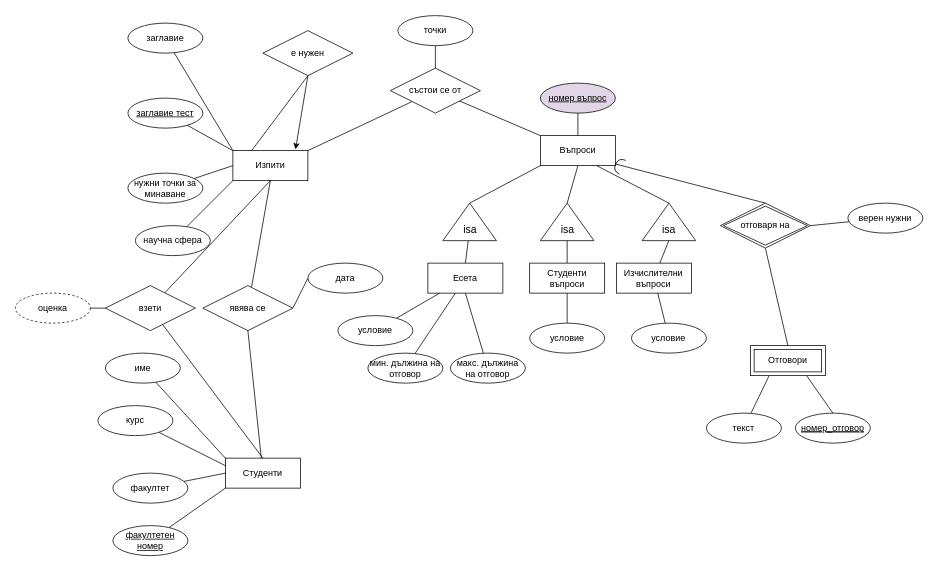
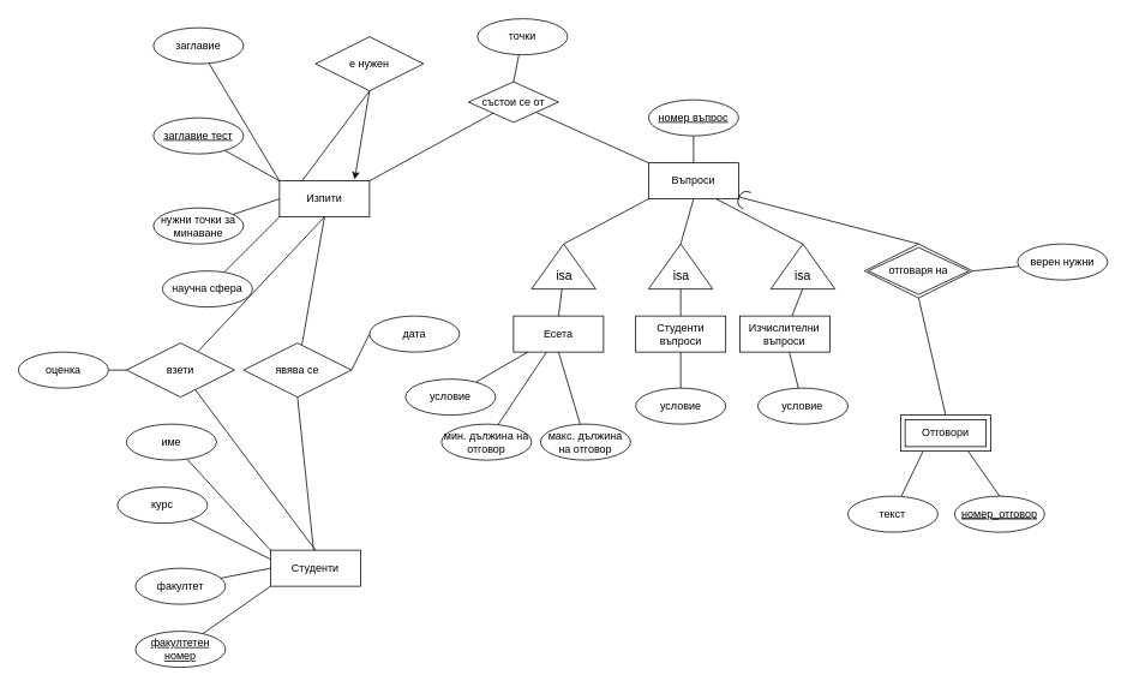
  <mxCell id="0" />
  <mxCell id="1" parent="0" />
  <mxCell id="2" value="Изпити" style="whiteSpace=wrap;html=1;align=center;" parent="1" vertex="1"><mxGeometry x="310" y="200" width="100" height="40" as="geometry" /></mxCell>
  <mxCell id="3" style="edgeStyle=none;html=1;entryX=0.5;entryY=1;entryDx=0;entryDy=0;endArrow=none;endFill=0;" parent="1" source="4" target="33" edge="1"><mxGeometry relative="1" as="geometry" /></mxCell>
  <mxCell id="4" value="Въпроси" style="whiteSpace=wrap;html=1;align=center;" parent="1" vertex="1"><mxGeometry x="720" y="180" width="100" height="40" as="geometry" /></mxCell>
  <mxCell id="5" style="edgeStyle=none;html=1;entryX=0.5;entryY=1;entryDx=0;entryDy=0;endArrow=none;endFill=0;" parent="1" source="6" target="51" edge="1"><mxGeometry relative="1" as="geometry" /></mxCell>
  <mxCell id="6" value="Студенти" style="whiteSpace=wrap;html=1;align=center;" parent="1" vertex="1"><mxGeometry x="300" y="610" width="100" height="40" as="geometry" /></mxCell>
  <mxCell id="7" value="Есета" style="whiteSpace=wrap;html=1;align=center;" parent="1" vertex="1"><mxGeometry x="570" y="350" width="100" height="40" as="geometry" /></mxCell>
  <mxCell id="8" style="edgeStyle=none;html=1;endArrow=none;endFill=0;" parent="1" source="9" target="17" edge="1"><mxGeometry relative="1" as="geometry" /></mxCell>
  <mxCell id="9" value="Студенти въпроси" style="whiteSpace=wrap;html=1;align=center;" parent="1" vertex="1"><mxGeometry x="705.72" y="350" width="100" height="40" as="geometry" /></mxCell>
  <mxCell id="10" style="edgeStyle=none;html=1;entryX=0.494;entryY=1;entryDx=0;entryDy=0;entryPerimeter=0;endArrow=none;endFill=0;" parent="1" source="11" target="20" edge="1"><mxGeometry relative="1" as="geometry" /></mxCell>
  <mxCell id="11" value="Изчислителни въпроси" style="whiteSpace=wrap;html=1;align=center;" parent="1" vertex="1"><mxGeometry x="821.43" y="350" width="100" height="40" as="geometry" /></mxCell>
  <mxCell id="12" value="" style="group" parent="1" vertex="1" connectable="0"><mxGeometry x="590" y="270" width="71.43" height="50" as="geometry" /></mxCell>
  <mxCell id="13" value="" style="verticalLabelPosition=bottom;verticalAlign=top;html=1;shape=mxgraph.basic.acute_triangle;dx=0.5;rounded=0;shadow=0;glass=0;labelBackgroundColor=none;labelBorderColor=none;sketch=0;strokeColor=default;fontFamily=Helvetica;fontSize=14;fillColor=none;" parent="12" vertex="1"><mxGeometry width="71.43" height="50" as="geometry" /></mxCell>
  <mxCell id="14" value="isa" style="text;html=1;align=center;verticalAlign=middle;resizable=0;points=[];autosize=1;strokeColor=none;fillColor=none;fontSize=14;fontFamily=Helvetica;" parent="12" vertex="1"><mxGeometry x="15.72" y="20" width="40" height="30" as="geometry" /></mxCell>
  <mxCell id="15" value="" style="group" parent="1" vertex="1" connectable="0"><mxGeometry x="720" y="270" width="71.43" height="50" as="geometry" /></mxCell>
  <mxCell id="16" value="" style="verticalLabelPosition=bottom;verticalAlign=top;html=1;shape=mxgraph.basic.acute_triangle;dx=0.5;rounded=0;shadow=0;glass=0;labelBackgroundColor=none;labelBorderColor=none;sketch=0;strokeColor=default;fontFamily=Helvetica;fontSize=14;fillColor=none;" parent="15" vertex="1"><mxGeometry width="71.43" height="50" as="geometry" /></mxCell>
  <mxCell id="17" value="isa" style="text;html=1;align=center;verticalAlign=middle;resizable=0;points=[];autosize=1;strokeColor=none;fillColor=none;fontSize=14;fontFamily=Helvetica;" parent="15" vertex="1"><mxGeometry x="15.72" y="20" width="40" height="30" as="geometry" /></mxCell>
  <mxCell id="18" value="" style="group" parent="1" vertex="1" connectable="0"><mxGeometry x="855.71" y="270" width="71.43" height="50" as="geometry" /></mxCell>
  <mxCell id="19" value="" style="verticalLabelPosition=bottom;verticalAlign=top;html=1;shape=mxgraph.basic.acute_triangle;dx=0.5;rounded=0;shadow=0;glass=0;labelBackgroundColor=none;labelBorderColor=none;sketch=0;strokeColor=default;fontFamily=Helvetica;fontSize=14;fillColor=none;" parent="18" vertex="1"><mxGeometry width="71.43" height="50" as="geometry" /></mxCell>
  <mxCell id="20" value="isa" style="text;html=1;align=center;verticalAlign=middle;resizable=0;points=[];autosize=1;strokeColor=none;fillColor=none;fontSize=14;fontFamily=Helvetica;" parent="18" vertex="1"><mxGeometry x="15.72" y="20" width="40" height="30" as="geometry" /></mxCell>
  <mxCell id="21" style="edgeStyle=none;html=1;entryX=0.5;entryY=0;entryDx=0;entryDy=0;endArrow=none;endFill=0;" parent="1" source="14" target="7" edge="1"><mxGeometry relative="1" as="geometry" /></mxCell>
  <mxCell id="22" style="edgeStyle=none;html=1;exitX=0;exitY=0;exitDx=35.715;exitDy=0;exitPerimeter=0;entryX=0;entryY=1;entryDx=0;entryDy=0;endArrow=none;endFill=0;" parent="1" source="13" target="4" edge="1"><mxGeometry relative="1" as="geometry" /></mxCell>
  <mxCell id="23" style="edgeStyle=none;html=1;exitX=0;exitY=0;exitDx=35.715;exitDy=0;exitPerimeter=0;entryX=0.5;entryY=1;entryDx=0;entryDy=0;endArrow=none;endFill=0;" parent="1" source="16" target="4" edge="1"><mxGeometry relative="1" as="geometry" /></mxCell>
  <mxCell id="24" style="edgeStyle=none;html=1;exitX=0;exitY=0;exitDx=35.715;exitDy=0;exitPerimeter=0;entryX=0.75;entryY=1;entryDx=0;entryDy=0;endArrow=none;endFill=0;" parent="1" source="19" target="4" edge="1"><mxGeometry relative="1" as="geometry" /></mxCell>
  <mxCell id="25" style="edgeStyle=none;html=1;entryX=0;entryY=0;entryDx=0;entryDy=0;endArrow=none;endFill=0;" parent="1" source="26" target="2" edge="1"><mxGeometry relative="1" as="geometry" /></mxCell>
  <mxCell id="26" value="заглавие" style="ellipse;whiteSpace=wrap;html=1;align=center;" parent="1" vertex="1"><mxGeometry x="170" y="30" width="100" height="40" as="geometry" /></mxCell>
  <mxCell id="27" style="edgeStyle=none;html=1;entryX=0;entryY=0;entryDx=0;entryDy=0;endArrow=none;endFill=0;" parent="1" source="28" target="2" edge="1"><mxGeometry relative="1" as="geometry" /></mxCell>
  <mxCell id="28" value="заглавие тест" style="ellipse;whiteSpace=wrap;html=1;align=center;fontStyle=4;" parent="1" vertex="1"><mxGeometry x="170" y="130" width="100" height="40" as="geometry" /></mxCell>
  <mxCell id="29" style="edgeStyle=none;html=1;entryX=0;entryY=0.5;entryDx=0;entryDy=0;endArrow=none;endFill=0;" parent="1" source="30" target="2" edge="1"><mxGeometry relative="1" as="geometry" /></mxCell>
  <mxCell id="30" value="нужни точки за минаване" style="ellipse;whiteSpace=wrap;html=1;align=center;" parent="1" vertex="1"><mxGeometry x="170" y="230" width="100" height="40" as="geometry" /></mxCell>
  <mxCell id="31" style="edgeStyle=none;html=1;entryX=0;entryY=1;entryDx=0;entryDy=0;endArrow=none;endFill=0;" parent="1" source="32" target="2" edge="1"><mxGeometry relative="1" as="geometry" /></mxCell>
  <mxCell id="32" value="научна сфера" style="ellipse;whiteSpace=wrap;html=1;align=center;" parent="1" vertex="1"><mxGeometry x="180" y="300" width="100" height="40" as="geometry" /></mxCell>
- <mxCell id="33" value="номер въпрос" style="ellipse;whiteSpace=wrap;html=1;align=center;fontStyle=4;fillColor=#e1d5e7;" parent="1" vertex="1"><mxGeometry x="720" y="110" width="100" height="40" as="geometry" /></mxCell>
+ <mxCell id="33" value="номер въпрос" style="ellipse;whiteSpace=wrap;html=1;align=center;fontStyle=4;" parent="1" vertex="1"><mxGeometry x="720" y="110" width="100" height="40" as="geometry" /></mxCell>
  <mxCell id="34" style="edgeStyle=none;html=1;entryX=0.5;entryY=0;entryDx=0;entryDy=0;endArrow=none;endFill=0;exitX=0.5;exitY=1;exitDx=0;exitDy=0;" parent="1" source="79" edge="1"><mxGeometry relative="1" as="geometry"><mxPoint x="1025.143" y="327.429" as="sourcePoint" /><mxPoint x="1050" y="460" as="targetPoint" /></mxGeometry></mxCell>
  <mxCell id="35" style="edgeStyle=none;html=1;endArrow=none;endFill=0;exitX=1;exitY=0.5;exitDx=0;exitDy=0;" parent="1" source="79" target="73" edge="1"><mxGeometry relative="1" as="geometry"><mxPoint x="1073.178" y="296.589" as="sourcePoint" /></mxGeometry></mxCell>
  <mxCell id="36" value="" style="shape=requiredInterface;html=1;verticalLabelPosition=bottom;sketch=0;rotation=-155;" parent="1" vertex="1"><mxGeometry x="820" y="210" width="10" height="20" as="geometry" /></mxCell>
  <mxCell id="37" value="" style="endArrow=none;html=1;rounded=0;entryX=1;entryY=0.5;entryDx=0;entryDy=0;entryPerimeter=0;exitX=0.5;exitY=0;exitDx=0;exitDy=0;" parent="1" source="79" target="36" edge="1"><mxGeometry relative="1" as="geometry"><mxPoint x="1020" y="270" as="sourcePoint" /><mxPoint x="1010" y="190" as="targetPoint" /></mxGeometry></mxCell>
  <mxCell id="38" style="edgeStyle=none;html=1;entryX=0.25;entryY=1;entryDx=0;entryDy=0;endArrow=none;endFill=0;" parent="1" source="39" target="78" edge="1"><mxGeometry relative="1" as="geometry"><mxPoint x="1025" y="500" as="targetPoint" /></mxGeometry></mxCell>
  <mxCell id="39" value="текст" style="ellipse;whiteSpace=wrap;html=1;align=center;" parent="1" vertex="1"><mxGeometry x="941.43" y="550" width="100" height="40" as="geometry" /></mxCell>
  <mxCell id="40" style="edgeStyle=none;html=1;entryX=0.75;entryY=1;entryDx=0;entryDy=0;endArrow=none;endFill=0;exitX=0.5;exitY=0;exitDx=0;exitDy=0;" parent="1" source="77" target="78" edge="1"><mxGeometry relative="1" as="geometry"><mxPoint x="1100.194" y="550.388" as="sourcePoint" /><mxPoint x="1075" y="500" as="targetPoint" /></mxGeometry></mxCell>
  <mxCell id="41" style="edgeStyle=none;html=1;entryX=0;entryY=0;entryDx=0;entryDy=0;endArrow=none;endFill=0;" parent="1" source="42" target="6" edge="1"><mxGeometry relative="1" as="geometry" /></mxCell>
  <mxCell id="42" value="име" style="ellipse;whiteSpace=wrap;html=1;align=center;" parent="1" vertex="1"><mxGeometry x="140" y="470" width="100" height="40" as="geometry" /></mxCell>
  <mxCell id="43" style="edgeStyle=none;html=1;entryX=0;entryY=0.25;entryDx=0;entryDy=0;endArrow=none;endFill=0;" parent="1" source="44" target="6" edge="1"><mxGeometry relative="1" as="geometry" /></mxCell>
  <mxCell id="44" value="курс" style="ellipse;whiteSpace=wrap;html=1;align=center;" parent="1" vertex="1"><mxGeometry x="130" y="540" width="100" height="40" as="geometry" /></mxCell>
  <mxCell id="45" style="edgeStyle=none;html=1;entryX=0;entryY=0.5;entryDx=0;entryDy=0;endArrow=none;endFill=0;" parent="1" source="46" target="6" edge="1"><mxGeometry relative="1" as="geometry" /></mxCell>
  <mxCell id="46" value="факултет" style="ellipse;whiteSpace=wrap;html=1;align=center;" parent="1" vertex="1"><mxGeometry x="150" y="630" width="100" height="40" as="geometry" /></mxCell>
  <mxCell id="47" style="edgeStyle=none;html=1;entryX=0;entryY=1;entryDx=0;entryDy=0;endArrow=none;endFill=0;" parent="1" source="48" target="6" edge="1"><mxGeometry relative="1" as="geometry" /></mxCell>
  <mxCell id="48" value="факултетен номер" style="ellipse;whiteSpace=wrap;html=1;align=center;fontStyle=4;" parent="1" vertex="1"><mxGeometry x="150" y="700" width="100" height="40" as="geometry" /></mxCell>
  <mxCell id="49" style="edgeStyle=none;html=1;entryX=0.5;entryY=1;entryDx=0;entryDy=0;endArrow=none;endFill=0;" parent="1" source="51" target="2" edge="1"><mxGeometry relative="1" as="geometry" /></mxCell>
  <mxCell id="50" style="edgeStyle=none;html=1;entryX=0;entryY=0.5;entryDx=0;entryDy=0;endArrow=none;endFill=0;exitX=1;exitY=0.5;exitDx=0;exitDy=0;" parent="1" source="51" target="76" edge="1"><mxGeometry relative="1" as="geometry" /></mxCell>
  <mxCell id="51" value="явява се" style="shape=rhombus;perimeter=rhombusPerimeter;whiteSpace=wrap;html=1;align=center;" parent="1" vertex="1"><mxGeometry x="270" y="380" width="120" height="60" as="geometry" /></mxCell>
  <mxCell id="52" style="edgeStyle=none;html=1;entryX=1;entryY=0;entryDx=0;entryDy=0;endArrow=none;endFill=0;" parent="1" source="54" target="2" edge="1"><mxGeometry relative="1" as="geometry" /></mxCell>
  <mxCell id="53" style="edgeStyle=none;html=1;entryX=0;entryY=0;entryDx=0;entryDy=0;endArrow=none;endFill=0;" parent="1" source="54" target="4" edge="1"><mxGeometry relative="1" as="geometry" /></mxCell>
- <mxCell id="54" value="състои се от" style="shape=rhombus;perimeter=rhombusPerimeter;whiteSpace=wrap;html=1;align=center;" parent="1" vertex="1"><mxGeometry x="520" y="90" width="120" height="60" as="geometry" /></mxCell>
+ <mxCell id="54" value="състои се от" style="shape=rhombus;perimeter=rhombusPerimeter;whiteSpace=wrap;html=1;align=center;" parent="1" vertex="1"><mxGeometry x="520" y="90" width="100" height="45" as="geometry" /></mxCell>
  <mxCell id="55" style="edgeStyle=none;html=1;entryX=0.5;entryY=0;entryDx=0;entryDy=0;endArrow=none;endFill=0;" parent="1" source="56" target="54" edge="1"><mxGeometry relative="1" as="geometry" /></mxCell>
  <mxCell id="56" value="точки" style="ellipse;whiteSpace=wrap;html=1;align=center;" parent="1" vertex="1"><mxGeometry x="530" y="20" width="100" height="40" as="geometry" /></mxCell>
  <mxCell id="57" style="edgeStyle=none;html=1;endArrow=none;endFill=0;" parent="1" source="58" target="9" edge="1"><mxGeometry relative="1" as="geometry" /></mxCell>
  <mxCell id="58" value="условие" style="ellipse;whiteSpace=wrap;html=1;align=center;" parent="1" vertex="1"><mxGeometry x="705.72" y="430" width="100" height="40" as="geometry" /></mxCell>
  <mxCell id="59" style="edgeStyle=none;html=1;endArrow=none;endFill=0;" parent="1" source="60" target="11" edge="1"><mxGeometry relative="1" as="geometry" /></mxCell>
  <mxCell id="60" value="условие" style="ellipse;whiteSpace=wrap;html=1;align=center;" parent="1" vertex="1"><mxGeometry x="841.43" y="430" width="100" height="40" as="geometry" /></mxCell>
  <mxCell id="61" style="edgeStyle=none;html=1;endArrow=none;endFill=0;" parent="1" source="62" target="7" edge="1"><mxGeometry relative="1" as="geometry" /></mxCell>
  <mxCell id="62" value="условие" style="ellipse;whiteSpace=wrap;html=1;align=center;" parent="1" vertex="1"><mxGeometry x="450" y="420" width="100" height="40" as="geometry" /></mxCell>
  <mxCell id="63" style="edgeStyle=none;html=1;endArrow=none;endFill=0;" parent="1" source="64" target="7" edge="1"><mxGeometry relative="1" as="geometry" /></mxCell>
  <mxCell id="64" value="мин. дължина на отговор" style="ellipse;whiteSpace=wrap;html=1;align=center;" parent="1" vertex="1"><mxGeometry x="490" y="470" width="100" height="40" as="geometry" /></mxCell>
  <mxCell id="65" style="edgeStyle=none;html=1;entryX=0.5;entryY=1;entryDx=0;entryDy=0;endArrow=none;endFill=0;" parent="1" source="66" target="7" edge="1"><mxGeometry relative="1" as="geometry" /></mxCell>
  <mxCell id="66" value="макс. дължина на отговор" style="ellipse;whiteSpace=wrap;html=1;align=center;" parent="1" vertex="1"><mxGeometry x="600" y="470" width="100" height="40" as="geometry" /></mxCell>
  <mxCell id="67" style="edgeStyle=none;html=1;entryX=0.25;entryY=0;entryDx=0;entryDy=0;endArrow=none;endFill=0;exitX=0.5;exitY=1;exitDx=0;exitDy=0;" parent="1" source="69" target="2" edge="1"><mxGeometry relative="1" as="geometry" /></mxCell>
  <mxCell id="68" style="edgeStyle=none;html=1;entryX=0.835;entryY=-0.041;entryDx=0;entryDy=0;entryPerimeter=0;endArrow=classic;endFill=1;exitX=0.5;exitY=1;exitDx=0;exitDy=0;" parent="1" source="69" target="2" edge="1"><mxGeometry relative="1" as="geometry" /></mxCell>
  <mxCell id="69" value="е нужен" style="shape=rhombus;perimeter=rhombusPerimeter;whiteSpace=wrap;html=1;align=center;" parent="1" vertex="1"><mxGeometry x="350" width="120" height="60" as="geometry" y="40" /></mxCell>
  <mxCell id="70" style="edgeStyle=none;html=1;entryX=0.5;entryY=0;entryDx=0;entryDy=0;endArrow=none;endFill=0;" parent="1" source="72" target="6" edge="1"><mxGeometry relative="1" as="geometry" /></mxCell>
  <mxCell id="71" style="edgeStyle=none;html=1;entryX=0.5;entryY=1;entryDx=0;entryDy=0;endArrow=none;endFill=0;" parent="1" source="72" target="2" edge="1"><mxGeometry relative="1" as="geometry" /></mxCell>
  <mxCell id="72" value="взети" style="shape=rhombus;perimeter=rhombusPerimeter;whiteSpace=wrap;html=1;align=center;" parent="1" vertex="1"><mxGeometry x="140" y="380" width="120" height="60" as="geometry" /></mxCell>
  <mxCell id="73" value="верен нужни" style="ellipse;whiteSpace=wrap;html=1;align=center;" parent="1" vertex="1"><mxGeometry x="1130" y="270" width="100" height="40" as="geometry" /></mxCell>
  <mxCell id="74" style="edgeStyle=none;html=1;entryX=0;entryY=0.5;entryDx=0;entryDy=0;endArrow=none;endFill=0;" parent="1" source="75" target="72" edge="1"><mxGeometry relative="1" as="geometry" /></mxCell>
- <mxCell id="75" value="оценка" style="ellipse;whiteSpace=wrap;html=1;align=center;dashed=1;" parent="1" vertex="1"><mxGeometry x="20" y="390" width="100" height="40" as="geometry" /></mxCell>
+ <mxCell id="75" value="оценка" style="ellipse;whiteSpace=wrap;html=1;align=center;" parent="1" vertex="1"><mxGeometry x="20" y="390" width="100" height="40" as="geometry" /></mxCell>
  <mxCell id="76" value="дата" style="ellipse;whiteSpace=wrap;html=1;align=center;" parent="1" vertex="1"><mxGeometry x="410" y="350" width="100" height="40" as="geometry" /></mxCell>
  <mxCell id="77" value="&lt;u style=&quot;border-color: var(--border-color);&quot;&gt;номер_отговор&lt;/u&gt;" style="ellipse;whiteSpace=wrap;html=1;align=center;fontStyle=4;" parent="1" vertex="1"><mxGeometry x="1060" y="550" width="100" height="40" as="geometry" /></mxCell>
  <mxCell id="78" value="Отговори" style="shape=ext;margin=3;double=1;whiteSpace=wrap;html=1;align=center;" parent="1" vertex="1"><mxGeometry x="1000" y="460" width="100" height="40" as="geometry" /></mxCell>
  <mxCell id="79" value="отговаря на" style="shape=rhombus;double=1;perimeter=rhombusPerimeter;whiteSpace=wrap;html=1;align=center;" parent="1" vertex="1"><mxGeometry x="960" y="270" width="120" height="60" as="geometry" /></mxCell>
